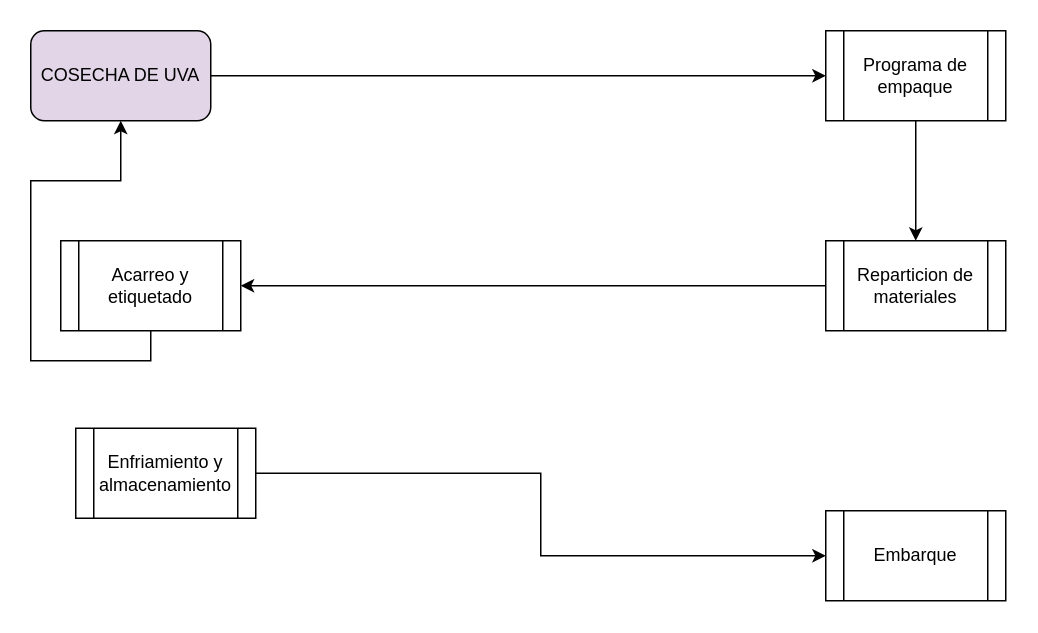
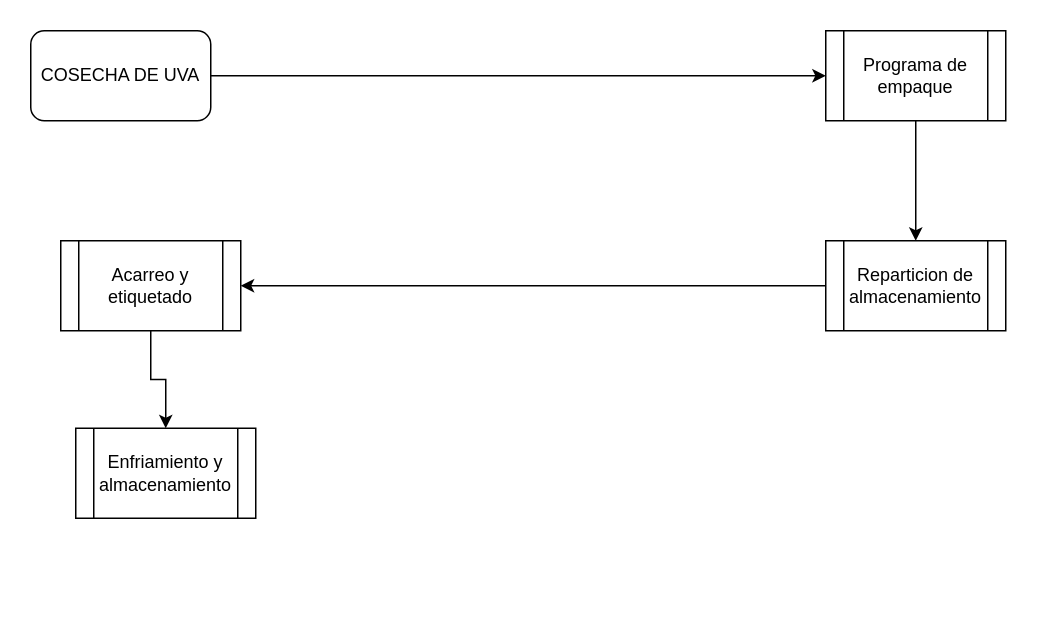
  <mxCell id="0" />
  <mxCell id="1" parent="0" />
  <mxCell id="2" style="edgeStyle=orthogonalEdgeStyle;rounded=0;orthogonalLoop=1;jettySize=auto;html=1;exitX=1;exitY=0.5;exitDx=0;exitDy=0;" edge="1" parent="1" source="12"><mxGeometry relative="1" as="geometry"><mxPoint x="550" y="50" as="targetPoint" /><mxPoint x="140" y="50" as="sourcePoint" /><Array as="points" /></mxGeometry></mxCell>
  <mxCell id="3" style="edgeStyle=orthogonalEdgeStyle;rounded=0;orthogonalLoop=1;jettySize=auto;html=1;exitX=0.5;exitY=1;exitDx=0;exitDy=0;entryX=0.5;entryY=0;entryDx=0;entryDy=0;" edge="1" parent="1" source="4" target="6"><mxGeometry relative="1" as="geometry"><mxPoint x="330" y="240" as="targetPoint" /><Array as="points"><mxPoint x="610" y="140" /><mxPoint x="610" y="140" /></Array></mxGeometry></mxCell>
  <mxCell id="4" value="Programa de empaque" style="shape=process;whiteSpace=wrap;html=1;backgroundOutline=1;" vertex="1" parent="1"><mxGeometry x="550" y="20" width="120" height="60" as="geometry" /></mxCell>
  <mxCell id="5" style="edgeStyle=orthogonalEdgeStyle;rounded=0;orthogonalLoop=1;jettySize=auto;html=1;entryX=1;entryY=0.5;entryDx=0;entryDy=0;" edge="1" parent="1" source="6" target="8"><mxGeometry relative="1" as="geometry"><mxPoint x="330" y="370" as="targetPoint" /></mxGeometry></mxCell>
- <mxCell id="6" value="Reparticion de materiales" style="shape=process;whiteSpace=wrap;html=1;backgroundOutline=1;" vertex="1" parent="1"><mxGeometry x="550" y="160" width="120" height="60" as="geometry" /></mxCell>
- <mxCell id="7" style="edgeStyle=orthogonalEdgeStyle;rounded=0;orthogonalLoop=1;jettySize=auto;html=1;exitX=0.5;exitY=1;exitDx=0;exitDy=0;" edge="1" parent="1" source="8" target="12"><mxGeometry relative="1" as="geometry"><mxPoint x="334" y="500" as="targetPoint" /></mxGeometry></mxCell>
+ <mxCell id="6" value="Reparticion de almacenamiento" style="shape=process;whiteSpace=wrap;html=1;backgroundOutline=1;" vertex="1" parent="1"><mxGeometry x="550" y="160" width="120" height="60" as="geometry" /></mxCell>
+ <mxCell id="7" style="edgeStyle=orthogonalEdgeStyle;rounded=0;orthogonalLoop=1;jettySize=auto;html=1;exitX=0.5;exitY=1;exitDx=0;exitDy=0;entryX=0.5;entryY=0;entryDx=0;entryDy=0;" edge="1" parent="1" source="8" target="10"><mxGeometry relative="1" as="geometry"><mxPoint x="334" y="500" as="targetPoint" /></mxGeometry></mxCell>
  <mxCell id="8" value="Acarreo y etiquetado" style="shape=process;whiteSpace=wrap;html=1;backgroundOutline=1;" vertex="1" parent="1"><mxGeometry x="40" y="160" width="120" height="60" as="geometry" /></mxCell>
- <mxCell id="9" style="edgeStyle=orthogonalEdgeStyle;rounded=0;orthogonalLoop=1;jettySize=auto;html=1;" edge="1" parent="1" source="10" target="11"><mxGeometry relative="1" as="geometry" /></mxCell>
  <mxCell id="10" value="Enfriamiento y almacenamiento" style="shape=process;whiteSpace=wrap;html=1;backgroundOutline=1;" vertex="1" parent="1"><mxGeometry x="50" y="285" width="120" height="60" as="geometry" /></mxCell>
- <mxCell id="11" value="Embarque" style="shape=process;whiteSpace=wrap;html=1;backgroundOutline=1;" vertex="1" parent="1"><mxGeometry x="550" y="340" width="120" height="60" as="geometry" /></mxCell>
- <mxCell id="12" value="COSECHA DE UVA" style="rounded=1;whiteSpace=wrap;html=1;fillColor=#e1d5e7;" vertex="1" parent="1"><mxGeometry x="20" y="20" width="120" height="60" as="geometry" /></mxCell>
+ <mxCell id="12" value="COSECHA DE UVA" style="rounded=1;whiteSpace=wrap;html=1;" vertex="1" parent="1"><mxGeometry x="20" y="20" width="120" height="60" as="geometry" /></mxCell>
